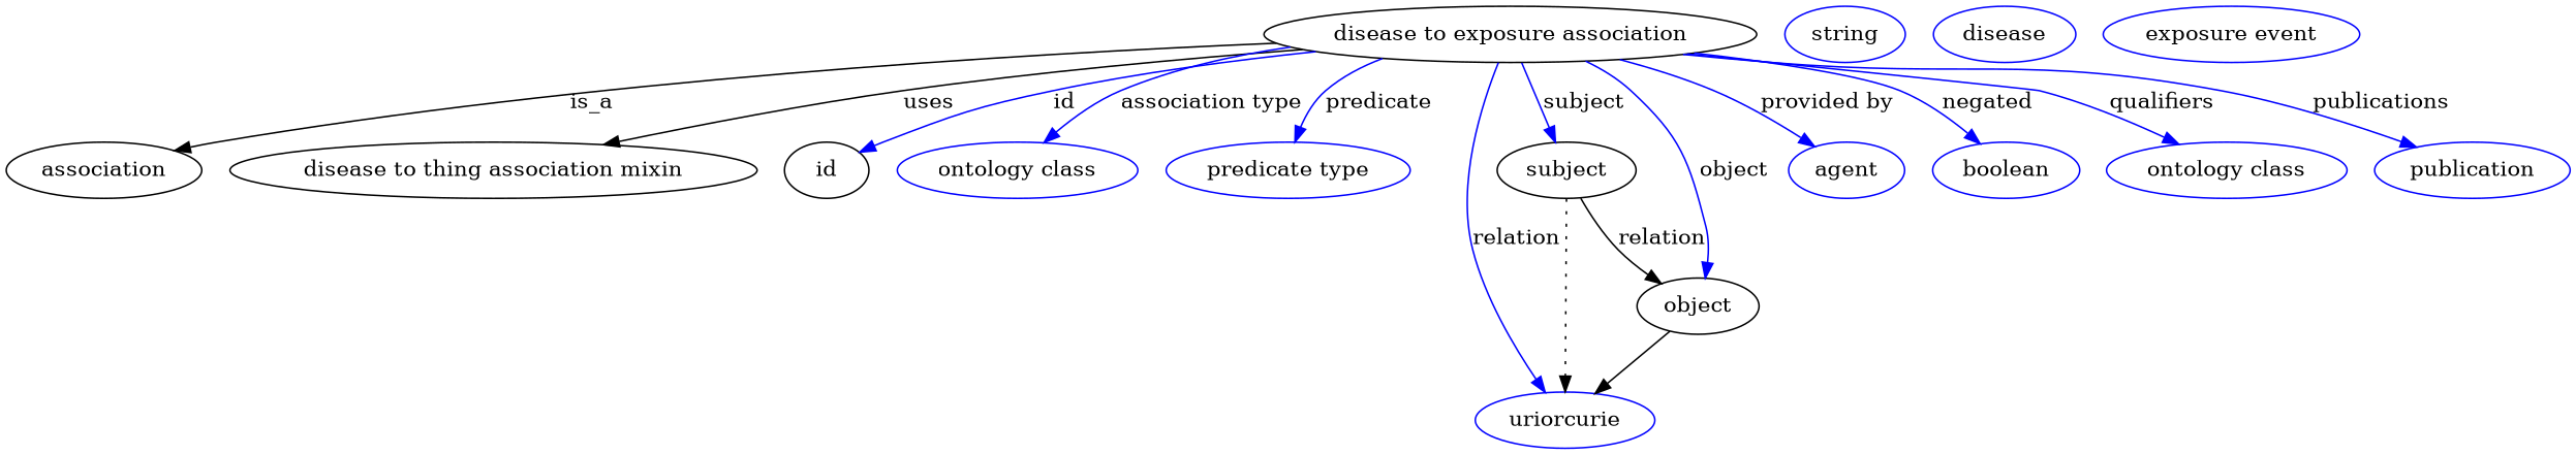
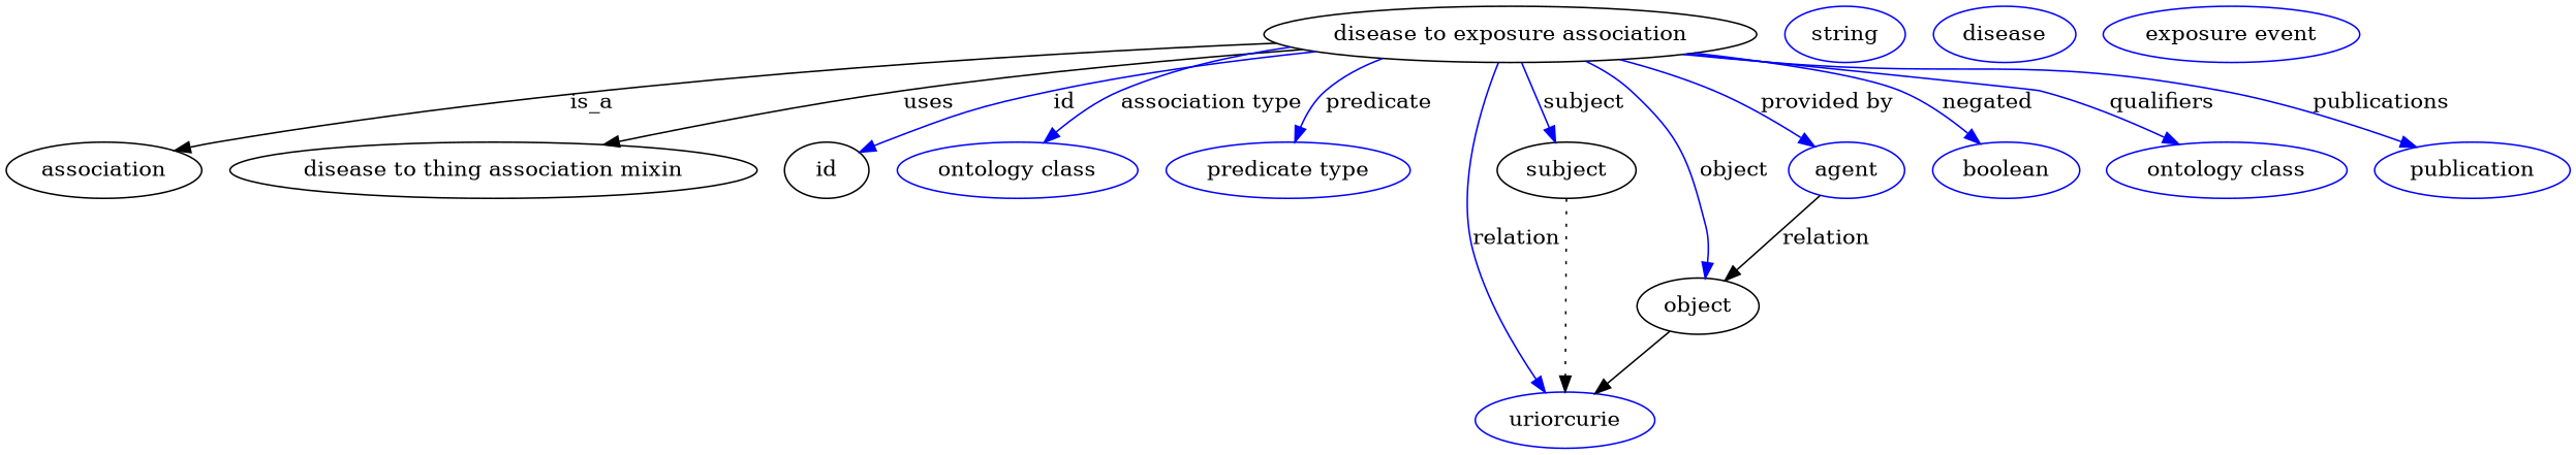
  digraph {
    node [color=blue]
    edge [color=blue style=solid]
    n1 [height=0.5 label="disease to exposure association" width=3.358 color=""]
    association [height=0.5 width=1.3902 color=""]
    "disease to thing association mixin" [height=0.5 width=3.6288 color=""]
    id [height=0.5 width=0.75 color=""]
    n5 [height=0.5 label="ontology class" width=1.7151]
    n6 [height=0.5 label="predicate type" width=1.679]
    n7 [height=0.5 label=uriorcurie width=1.2638]
    n8 [height=0.5 label=boolean width=1.0652]
    n9 [height=0.5 label="ontology class" width=1.7151]
    n10 [height=0.5 label=publication width=1.3902]
    n11 [height=0.5 label=agent width=0.83048]
    subject [height=0.5 width=0.99297 color=""]
    object [height=0.5 width=0.9027 color=""]
    n14 [height=0.5 label=string width=0.84854]
    n15 [height=0.5 label=disease width=1.011]
    n16 [height=0.5 label="exposure event" width=1.7693]
    n1 -> association [label=is_a color="" style=""]
    n1 -> "disease to thing association mixin" [label=uses color="" style=""]
    n1 -> id [label=id]
    n1 -> n5 [label="association type"]
    n1 -> n6 [label=predicate]
    n1 -> n7 [label=relation]
    n1 -> n8 [label=negated]
    n1 -> n9 [label=qualifiers]
    n1 -> n10 [label=publications]
    n1 -> n11 [label="provided by"]
    n1 -> subject [label=subject]
    n1 -> object [label=object]
    subject -> n7 [style=dotted color=""]
-   subject -> object [label=relation color="" style=""]
+   n11 -> object [label=relation color="" style=""]
    object -> n7 [color=""]
  }
